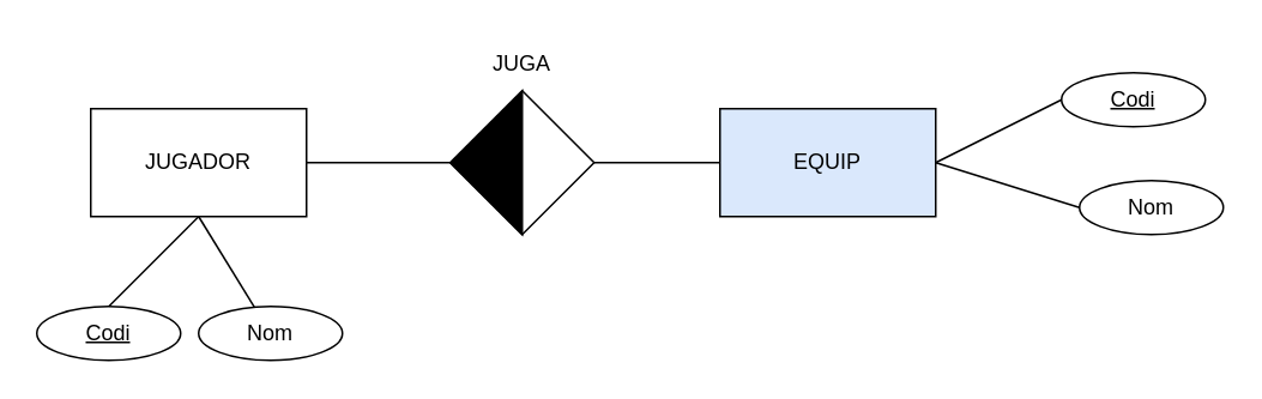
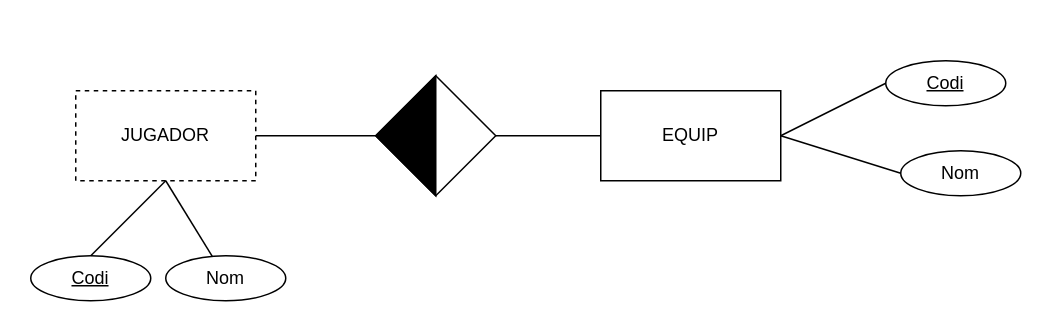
  <mxCell id="0" />
  <mxCell id="1" parent="0" />
- <mxCell id="2" value="JUGADOR" style="rounded=0;whiteSpace=wrap;html=1;" vertex="1" parent="1"><mxGeometry x="50" y="60" width="120" height="60" as="geometry" /></mxCell>
- <mxCell id="3" value="EQUIP" style="rounded=0;whiteSpace=wrap;html=1;fillColor=#dae8fc;" vertex="1" parent="1"><mxGeometry x="400" y="60" width="120" height="60" as="geometry" /></mxCell>
+ <mxCell id="2" value="JUGADOR" style="rounded=0;whiteSpace=wrap;html=1;dashed=1;" vertex="1" parent="1"><mxGeometry x="50" y="60" width="120" height="60" as="geometry" /></mxCell>
+ <mxCell id="3" value="EQUIP" style="rounded=0;whiteSpace=wrap;html=1;" vertex="1" parent="1"><mxGeometry x="400" y="60" width="120" height="60" as="geometry" /></mxCell>
  <mxCell id="4" value="" style="rhombus;whiteSpace=wrap;html=1;" vertex="1" parent="1"><mxGeometry x="250" y="50" width="80" height="80" as="geometry" /></mxCell>
  <mxCell id="5" value="" style="endArrow=none;html=1;rounded=0;entryX=0;entryY=0.5;entryDx=0;entryDy=0;exitX=1;exitY=0.5;exitDx=0;exitDy=0;" edge="1" parent="1" source="4" target="3"><mxGeometry width="50" height="50" relative="1" as="geometry"><mxPoint x="340" y="270" as="sourcePoint" /><mxPoint x="390" y="220" as="targetPoint" /></mxGeometry></mxCell>
  <mxCell id="6" value="" style="endArrow=none;html=1;rounded=0;entryX=0;entryY=0.5;entryDx=0;entryDy=0;exitX=1;exitY=0.5;exitDx=0;exitDy=0;" edge="1" parent="1" source="2" target="4"><mxGeometry width="50" height="50" relative="1" as="geometry"><mxPoint x="340" y="270" as="sourcePoint" /><mxPoint x="390" y="220" as="targetPoint" /></mxGeometry></mxCell>
  <mxCell id="7" value="&lt;u&gt;Codi&lt;/u&gt;" style="ellipse;whiteSpace=wrap;html=1;" vertex="1" parent="1"><mxGeometry x="590" y="40" width="80" height="30" as="geometry" /></mxCell>
  <mxCell id="8" value="" style="endArrow=none;html=1;rounded=0;entryX=0;entryY=0.5;entryDx=0;entryDy=0;" edge="1" parent="1" target="7"><mxGeometry width="50" height="50" relative="1" as="geometry"><mxPoint x="520" y="90" as="sourcePoint" /><mxPoint x="530" y="0" as="targetPoint" /></mxGeometry></mxCell>
  <mxCell id="9" value="Nom" style="ellipse;whiteSpace=wrap;html=1;" vertex="1" parent="1"><mxGeometry x="600" y="100" width="80" height="30" as="geometry" /></mxCell>
  <mxCell id="10" value="" style="endArrow=none;html=1;rounded=0;entryX=0;entryY=0.5;entryDx=0;entryDy=0;exitX=1;exitY=0.5;exitDx=0;exitDy=0;" edge="1" parent="1" target="9" source="3"><mxGeometry width="50" height="50" relative="1" as="geometry"><mxPoint x="530" y="150" as="sourcePoint" /><mxPoint x="540" y="60" as="targetPoint" /></mxGeometry></mxCell>
  <mxCell id="11" value="&lt;u&gt;Codi&lt;/u&gt;" style="ellipse;whiteSpace=wrap;html=1;" vertex="1" parent="1"><mxGeometry x="20" y="170" width="80" height="30" as="geometry" /></mxCell>
  <mxCell id="12" value="" style="endArrow=none;html=1;rounded=0;entryX=0.5;entryY=0;entryDx=0;entryDy=0;exitX=0.5;exitY=1;exitDx=0;exitDy=0;" edge="1" parent="1" target="11" source="2"><mxGeometry width="50" height="50" relative="1" as="geometry"><mxPoint x="20" y="220" as="sourcePoint" /><mxPoint x="30" y="130" as="targetPoint" /></mxGeometry></mxCell>
  <mxCell id="13" value="Nom" style="ellipse;whiteSpace=wrap;html=1;" vertex="1" parent="1"><mxGeometry x="110" y="170" width="80" height="30" as="geometry" /></mxCell>
  <mxCell id="14" value="" style="endArrow=none;html=1;rounded=0;exitX=0.5;exitY=1;exitDx=0;exitDy=0;" edge="1" parent="1" target="13" source="2"><mxGeometry width="50" height="50" relative="1" as="geometry"><mxPoint x="20" y="220" as="sourcePoint" /><mxPoint x="40" y="190" as="targetPoint" /></mxGeometry></mxCell>
  <mxCell id="15" value="" style="triangle;whiteSpace=wrap;html=1;fillColor=#000000;direction=west;" vertex="1" parent="1"><mxGeometry x="250" y="50" width="40" height="80" as="geometry" /></mxCell>
- <mxCell id="16" value="JUGA" style="text;html=1;strokeColor=none;fillColor=none;align=center;verticalAlign=middle;whiteSpace=wrap;rounded=0;" vertex="1" parent="1"><mxGeometry x="260" y="20" width="60" height="30" as="geometry" /></mxCell>
